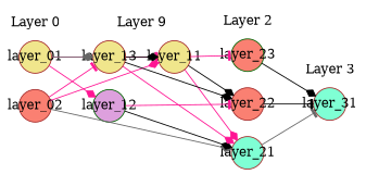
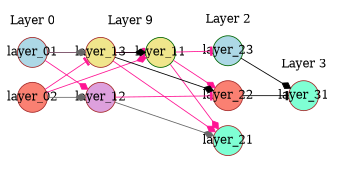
  digraph {
    rankdir=LR
    splines=line
    node [color=brown fillcolor=lightblue fixedsize=true shape=circle style="solid,filled"]
    edge [arrowhead=diamond color=deeppink]
-   layer_01 [fillcolor=khaki]
+   layer_01
    layer_02 [fillcolor=salmon]
-   layer_11 [fillcolor=khaki]
-   layer_12 [color=darkgreen fillcolor=plum]
+   layer_11 [color=darkgreen fillcolor=khaki]
+   layer_12 [fillcolor=plum]
    layer_13 [fillcolor=khaki]
    layer_21 [fillcolor=aquamarine]
    layer_22 [fillcolor=salmon]
-   layer_23 [color=darkgreen fillcolor=salmon]
+   layer_23 [color=darkgreen]
    layer_31 [fillcolor=aquamarine]
    subgraph cluster_1 {
      color=white
      label="Layer 0"
      layer_01
      layer_02
    }
    subgraph cluster_2 {
      color=white
      label="Layer 9"
      layer_11
      layer_12
      layer_13
    }
    subgraph cluster_3 {
      color=white
      label="Layer 2"
      layer_21
      layer_22
      layer_23
    }
    subgraph cluster_4 {
      color=white
      label="Layer 3"
      layer_31
    }
    layer_01 -> layer_11 [arrowhead=tee]
    layer_01 -> layer_12
    layer_01 -> layer_13 [color=gray40]
    layer_02 -> layer_11
-   layer_02 -> layer_21 [color=gray40]
+   layer_02 -> layer_12 [color=gray40]
    layer_02 -> layer_13 [arrowhead=tee]
    layer_11 -> layer_21
-   layer_11 -> layer_22 [color=black]
+   layer_11 -> layer_22
    layer_11 -> layer_23 [arrowhead=tee]
-   layer_12 -> layer_21 [color=black]
+   layer_12 -> layer_21 [color=gray40]
    layer_12 -> layer_22 [arrowhead=tee]
    layer_13 -> layer_11 [color=black]
    layer_13 -> layer_21
    layer_13 -> layer_22 [color=black]
-   layer_21 -> layer_31 [arrowhead=tee color=gray40]
    layer_22 -> layer_31 [arrowhead=tee color=black]
    layer_23 -> layer_31 [color=black]
  }
